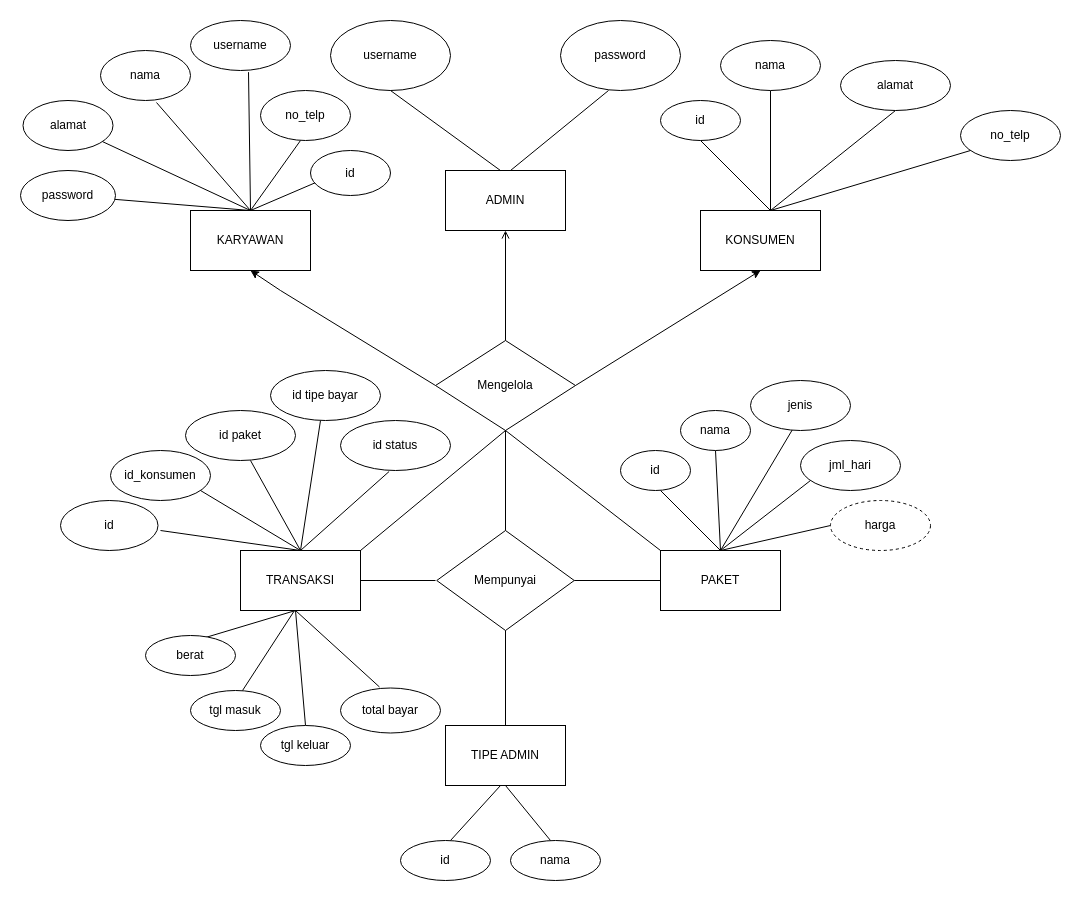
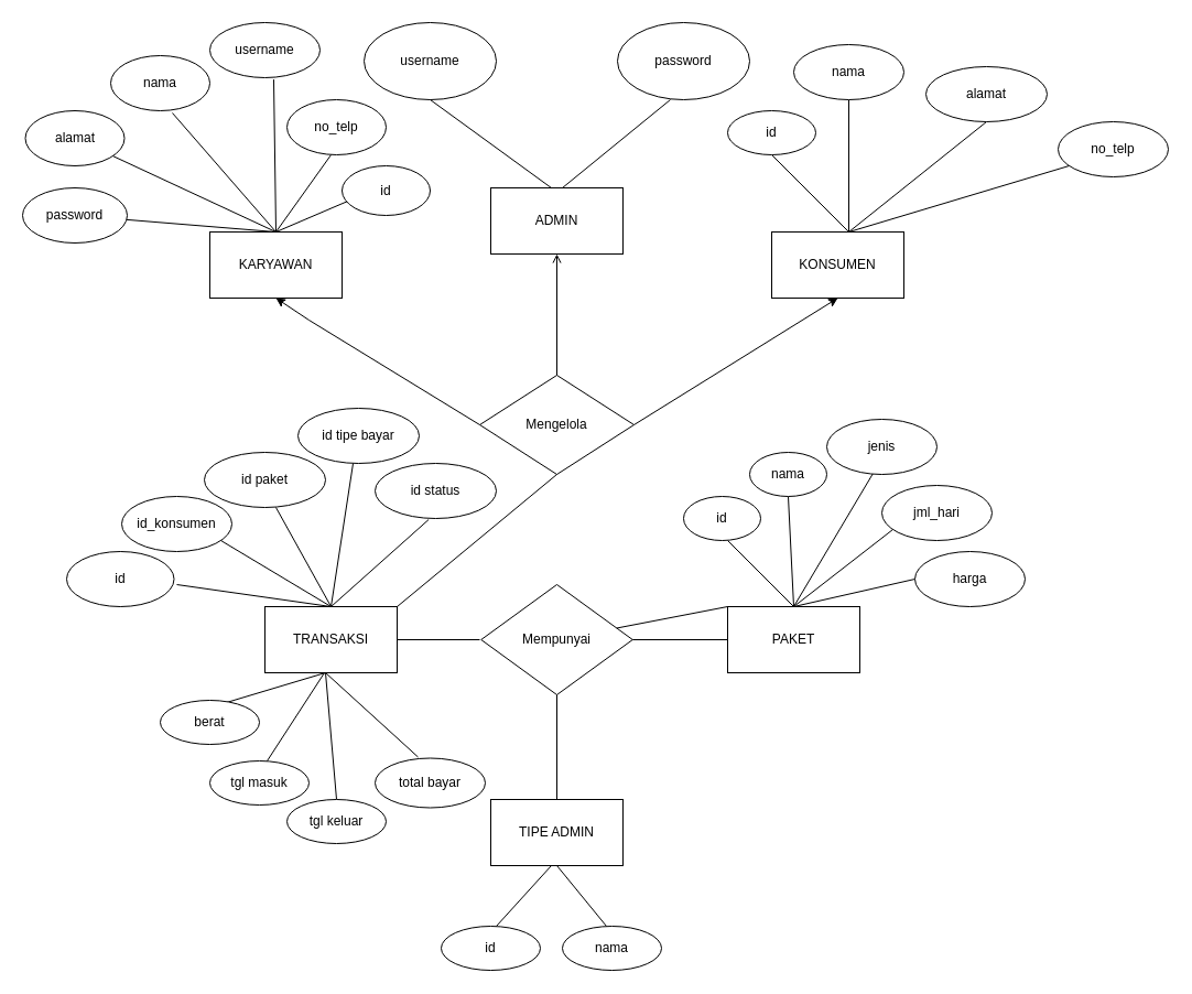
  <mxCell id="0" />
  <mxCell id="1" parent="0" />
  <mxCell id="2" value="Mengelola" style="rhombus;whiteSpace=wrap;html=1;" vertex="1" parent="1"><mxGeometry x="435" y="340" width="140" height="90" as="geometry" /></mxCell>
  <mxCell id="3" value="ADMIN" style="rounded=0;whiteSpace=wrap;html=1;" vertex="1" parent="1"><mxGeometry x="445" y="170" width="120" height="60" as="geometry" /></mxCell>
  <mxCell id="4" value="KONSUMEN" style="rounded=0;whiteSpace=wrap;html=1;" vertex="1" parent="1"><mxGeometry x="700" y="210" width="120" height="60" as="geometry" /></mxCell>
  <mxCell id="5" value="KARYAWAN" style="rounded=0;whiteSpace=wrap;html=1;" vertex="1" parent="1"><mxGeometry x="190" y="210" width="120" height="60" as="geometry" /></mxCell>
  <mxCell id="6" value="" style="endArrow=open;html=1;rounded=0;entryX=0.5;entryY=1;entryDx=0;entryDy=0;exitX=0.5;exitY=0;exitDx=0;exitDy=0;" edge="1" parent="1" source="2" target="3"><mxGeometry width="50" height="50" relative="1" as="geometry"><mxPoint x="500" y="340" as="sourcePoint" /><mxPoint x="550" y="290" as="targetPoint" /><Array as="points" /></mxGeometry></mxCell>
  <mxCell id="7" value="" style="endArrow=classic;html=1;rounded=0;entryX=0.5;entryY=1;entryDx=0;entryDy=0;exitX=1;exitY=0.5;exitDx=0;exitDy=0;" edge="1" parent="1" source="2" target="4"><mxGeometry width="50" height="50" relative="1" as="geometry"><mxPoint x="570" y="390" as="sourcePoint" /><mxPoint x="620" y="340" as="targetPoint" /><Array as="points" /></mxGeometry></mxCell>
  <mxCell id="8" value="" style="endArrow=classic;html=1;rounded=0;entryX=0.5;entryY=1;entryDx=0;entryDy=0;exitX=0;exitY=0.5;exitDx=0;exitDy=0;" edge="1" parent="1" source="2" target="5"><mxGeometry width="50" height="50" relative="1" as="geometry"><mxPoint x="430" y="390" as="sourcePoint" /><mxPoint x="480" y="340" as="targetPoint" /><Array as="points"><mxPoint x="280" y="290" /></Array></mxGeometry></mxCell>
  <mxCell id="9" value="password" style="ellipse;whiteSpace=wrap;html=1;" vertex="1" parent="1"><mxGeometry x="560" y="20" width="120" height="70" as="geometry" /></mxCell>
  <mxCell id="10" value="username" style="ellipse;whiteSpace=wrap;html=1;" vertex="1" parent="1"><mxGeometry x="330" y="20" width="120" height="70" as="geometry" /></mxCell>
  <mxCell id="11" value="" style="endArrow=none;html=1;rounded=0;entryX=0.4;entryY=1;entryDx=0;entryDy=0;entryPerimeter=0;" edge="1" parent="1" target="9"><mxGeometry width="50" height="50" relative="1" as="geometry"><mxPoint x="510" y="170" as="sourcePoint" /><mxPoint x="560" y="120" as="targetPoint" /></mxGeometry></mxCell>
  <mxCell id="12" value="" style="endArrow=none;html=1;rounded=0;entryX=0.5;entryY=1;entryDx=0;entryDy=0;exitX=0.458;exitY=0;exitDx=0;exitDy=0;exitPerimeter=0;" edge="1" parent="1" source="3" target="10"><mxGeometry width="50" height="50" relative="1" as="geometry"><mxPoint x="510" y="170" as="sourcePoint" /><mxPoint x="560" y="120" as="targetPoint" /></mxGeometry></mxCell>
  <mxCell id="13" value="" style="endArrow=none;html=1;rounded=0;" edge="1" parent="1"><mxGeometry width="50" height="50" relative="1" as="geometry"><mxPoint x="770" y="210" as="sourcePoint" /><mxPoint x="970" y="150" as="targetPoint" /></mxGeometry></mxCell>
  <mxCell id="14" value="" style="endArrow=none;html=1;rounded=0;entryX=0.5;entryY=1;entryDx=0;entryDy=0;" edge="1" parent="1" target="19"><mxGeometry width="50" height="50" relative="1" as="geometry"><mxPoint x="770" y="210" as="sourcePoint" /><mxPoint x="880" y="110" as="targetPoint" /></mxGeometry></mxCell>
  <mxCell id="15" value="" style="endArrow=none;html=1;rounded=0;" edge="1" parent="1"><mxGeometry width="50" height="50" relative="1" as="geometry"><mxPoint x="770" y="210" as="sourcePoint" /><mxPoint x="770" y="90" as="targetPoint" /></mxGeometry></mxCell>
  <mxCell id="16" value="" style="endArrow=none;html=1;rounded=0;" edge="1" parent="1"><mxGeometry width="50" height="50" relative="1" as="geometry"><mxPoint x="770" y="210" as="sourcePoint" /><mxPoint x="700" y="140" as="targetPoint" /></mxGeometry></mxCell>
  <mxCell id="17" value="id" style="ellipse;whiteSpace=wrap;html=1;" vertex="1" parent="1"><mxGeometry x="660" y="100" width="80" height="40" as="geometry" /></mxCell>
  <mxCell id="18" value="nama" style="ellipse;whiteSpace=wrap;html=1;" vertex="1" parent="1"><mxGeometry x="720" y="40" width="100" height="50" as="geometry" /></mxCell>
  <mxCell id="19" value="alamat" style="ellipse;whiteSpace=wrap;html=1;" vertex="1" parent="1"><mxGeometry x="840" y="60" width="110" height="50" as="geometry" /></mxCell>
  <mxCell id="20" value="no_telp" style="ellipse;whiteSpace=wrap;html=1;" vertex="1" parent="1"><mxGeometry x="960" y="110" width="100" height="50" as="geometry" /></mxCell>
  <mxCell id="21" value="" style="endArrow=none;html=1;rounded=0;" edge="1" parent="1"><mxGeometry width="50" height="50" relative="1" as="geometry"><mxPoint x="250" y="210" as="sourcePoint" /><mxPoint x="320" y="180" as="targetPoint" /></mxGeometry></mxCell>
  <mxCell id="22" value="" style="endArrow=none;html=1;rounded=0;" edge="1" parent="1"><mxGeometry width="50" height="50" relative="1" as="geometry"><mxPoint x="250" y="210" as="sourcePoint" /><mxPoint x="300" y="140" as="targetPoint" /></mxGeometry></mxCell>
  <mxCell id="23" value="" style="endArrow=none;html=1;rounded=0;entryX=0.622;entryY=1.04;entryDx=0;entryDy=0;entryPerimeter=0;" edge="1" parent="1" target="30"><mxGeometry width="50" height="50" relative="1" as="geometry"><mxPoint x="250" y="210" as="sourcePoint" /><mxPoint x="160" y="100" as="targetPoint" /></mxGeometry></mxCell>
  <mxCell id="24" value="" style="endArrow=none;html=1;rounded=0;" edge="1" parent="1" target="31"><mxGeometry width="50" height="50" relative="1" as="geometry"><mxPoint x="250" y="210" as="sourcePoint" /><mxPoint x="100" y="120" as="targetPoint" /></mxGeometry></mxCell>
  <mxCell id="25" value="" style="endArrow=none;html=1;rounded=0;" edge="1" parent="1" target="32"><mxGeometry width="50" height="50" relative="1" as="geometry"><mxPoint x="250" y="210" as="sourcePoint" /><mxPoint x="90" y="190" as="targetPoint" /></mxGeometry></mxCell>
  <mxCell id="26" value="id" style="ellipse;whiteSpace=wrap;html=1;" vertex="1" parent="1"><mxGeometry x="310" y="150" width="80" height="45" as="geometry" /></mxCell>
  <mxCell id="27" value="no_telp" style="ellipse;whiteSpace=wrap;html=1;" vertex="1" parent="1"><mxGeometry x="260" y="90" width="90" height="50" as="geometry" /></mxCell>
  <mxCell id="28" value="username" style="ellipse;whiteSpace=wrap;html=1;" vertex="1" parent="1"><mxGeometry x="190" y="20" width="100" height="50" as="geometry" /></mxCell>
  <mxCell id="29" value="" style="endArrow=none;html=1;rounded=0;entryX=0.58;entryY=1.033;entryDx=0;entryDy=0;entryPerimeter=0;" edge="1" parent="1" target="28"><mxGeometry width="50" height="50" relative="1" as="geometry"><mxPoint x="250" y="210" as="sourcePoint" /><mxPoint x="300" y="160" as="targetPoint" /></mxGeometry></mxCell>
  <mxCell id="30" value="nama" style="ellipse;whiteSpace=wrap;html=1;" vertex="1" parent="1"><mxGeometry x="100" y="50" width="90" height="50" as="geometry" /></mxCell>
  <mxCell id="31" value="alamat" style="ellipse;whiteSpace=wrap;html=1;" vertex="1" parent="1"><mxGeometry x="22.5" y="100" width="90" height="50" as="geometry" /></mxCell>
  <mxCell id="32" value="password" style="ellipse;whiteSpace=wrap;html=1;" vertex="1" parent="1"><mxGeometry x="20" y="170" width="95" height="50" as="geometry" /></mxCell>
  <mxCell id="33" value="Mempunyai" style="rhombus;whiteSpace=wrap;html=1;" vertex="1" parent="1"><mxGeometry x="436.25" y="530" width="137.5" height="100" as="geometry" /></mxCell>
  <mxCell id="34" value="PAKET" style="rounded=0;whiteSpace=wrap;html=1;" vertex="1" parent="1"><mxGeometry x="660" y="550" width="120" height="60" as="geometry" /></mxCell>
  <mxCell id="35" value="TRANSAKSI" style="rounded=0;whiteSpace=wrap;html=1;" vertex="1" parent="1"><mxGeometry x="240" y="550" width="120" height="60" as="geometry" /></mxCell>
- <mxCell id="36" value="" style="endArrow=none;html=1;rounded=0;entryX=0.5;entryY=1;entryDx=0;entryDy=0;exitX=0.5;exitY=0;exitDx=0;exitDy=0;" edge="1" parent="1" source="33" target="2"><mxGeometry width="50" height="50" relative="1" as="geometry"><mxPoint x="500" y="530" as="sourcePoint" /><mxPoint x="550" y="480" as="targetPoint" /></mxGeometry></mxCell>
  <mxCell id="37" value="" style="endArrow=none;html=1;rounded=0;entryX=0;entryY=0.5;entryDx=0;entryDy=0;" edge="1" parent="1" target="34"><mxGeometry width="50" height="50" relative="1" as="geometry"><mxPoint x="573.75" y="580" as="sourcePoint" /><mxPoint x="623.75" y="530" as="targetPoint" /></mxGeometry></mxCell>
  <mxCell id="38" value="" style="endArrow=none;html=1;rounded=0;entryX=1;entryY=0.5;entryDx=0;entryDy=0;" edge="1" parent="1" target="35"><mxGeometry width="50" height="50" relative="1" as="geometry"><mxPoint x="435" y="580" as="sourcePoint" /><mxPoint x="485" y="530" as="targetPoint" /></mxGeometry></mxCell>
  <mxCell id="39" value="" style="endArrow=none;html=1;rounded=0;exitX=1;exitY=0;exitDx=0;exitDy=0;entryX=0.5;entryY=1;entryDx=0;entryDy=0;" edge="1" parent="1" source="35" target="2"><mxGeometry width="50" height="50" relative="1" as="geometry"><mxPoint x="450" y="480" as="sourcePoint" /><mxPoint x="500" y="430" as="targetPoint" /></mxGeometry></mxCell>
- <mxCell id="40" value="" style="endArrow=none;html=1;rounded=0;exitX=0;exitY=0;exitDx=0;exitDy=0;entryX=0.5;entryY=1;entryDx=0;entryDy=0;" edge="1" parent="1" source="34" target="2"><mxGeometry width="50" height="50" relative="1" as="geometry"><mxPoint x="460" y="480" as="sourcePoint" /><mxPoint x="510" y="440" as="targetPoint" /></mxGeometry></mxCell>
+ <mxCell id="40" value="" style="endArrow=none;html=1;rounded=0;exitX=0;exitY=0;exitDx=0;exitDy=0;" edge="1" parent="1" source="34" target="33"><mxGeometry width="50" height="50" relative="1" as="geometry"><mxPoint x="460" y="480" as="sourcePoint" /><mxPoint x="510" y="440" as="targetPoint" /></mxGeometry></mxCell>
  <mxCell id="41" value="" style="endArrow=none;html=1;rounded=0;" edge="1" parent="1"><mxGeometry width="50" height="50" relative="1" as="geometry"><mxPoint x="720" y="550" as="sourcePoint" /><mxPoint x="660" y="490" as="targetPoint" /></mxGeometry></mxCell>
  <mxCell id="42" value="" style="endArrow=none;html=1;rounded=0;entryX=0.5;entryY=1;entryDx=0;entryDy=0;" edge="1" parent="1" target="51"><mxGeometry width="50" height="50" relative="1" as="geometry"><mxPoint x="720" y="550" as="sourcePoint" /><mxPoint x="720" y="450" as="targetPoint" /></mxGeometry></mxCell>
  <mxCell id="43" value="" style="endArrow=none;html=1;rounded=0;" edge="1" parent="1"><mxGeometry width="50" height="50" relative="1" as="geometry"><mxPoint x="300" y="550" as="sourcePoint" /><mxPoint x="320" y="420" as="targetPoint" /></mxGeometry></mxCell>
  <mxCell id="44" value="" style="endArrow=none;html=1;rounded=0;entryX=0.42;entryY=0.98;entryDx=0;entryDy=0;entryPerimeter=0;" edge="1" parent="1" target="50"><mxGeometry width="50" height="50" relative="1" as="geometry"><mxPoint x="720" y="550" as="sourcePoint" /><mxPoint x="780" y="430" as="targetPoint" /></mxGeometry></mxCell>
  <mxCell id="45" value="" style="endArrow=none;html=1;rounded=0;entryX=0.442;entryY=1.02;entryDx=0;entryDy=0;entryPerimeter=0;" edge="1" parent="1" target="60"><mxGeometry width="50" height="50" relative="1" as="geometry"><mxPoint x="300" y="550" as="sourcePoint" /><mxPoint x="370" y="470" as="targetPoint" /></mxGeometry></mxCell>
  <mxCell id="46" value="" style="endArrow=none;html=1;rounded=0;" edge="1" parent="1"><mxGeometry width="50" height="50" relative="1" as="geometry"><mxPoint x="720" y="550" as="sourcePoint" /><mxPoint x="810" y="480" as="targetPoint" /></mxGeometry></mxCell>
  <mxCell id="47" value="" style="endArrow=none;html=1;rounded=0;entryX=0;entryY=0.5;entryDx=0;entryDy=0;" edge="1" parent="1" target="48"><mxGeometry width="50" height="50" relative="1" as="geometry"><mxPoint x="720" y="550" as="sourcePoint" /><mxPoint x="830" y="520" as="targetPoint" /></mxGeometry></mxCell>
- <mxCell id="48" value="harga" style="ellipse;whiteSpace=wrap;html=1;dashed=1;" vertex="1" parent="1"><mxGeometry x="830" y="500" width="100" height="50" as="geometry" /></mxCell>
+ <mxCell id="48" value="harga" style="ellipse;whiteSpace=wrap;html=1;" vertex="1" parent="1"><mxGeometry x="830" y="500" width="100" height="50" as="geometry" /></mxCell>
  <mxCell id="49" value="jml_hari" style="ellipse;whiteSpace=wrap;html=1;" vertex="1" parent="1"><mxGeometry x="800" y="440" width="100" height="50" as="geometry" /></mxCell>
  <mxCell id="50" value="jenis" style="ellipse;whiteSpace=wrap;html=1;" vertex="1" parent="1"><mxGeometry x="750" y="380" width="100" height="50" as="geometry" /></mxCell>
  <mxCell id="51" value="nama" style="ellipse;whiteSpace=wrap;html=1;" vertex="1" parent="1"><mxGeometry x="680" y="410" width="70" height="40" as="geometry" /></mxCell>
  <mxCell id="52" value="id" style="ellipse;whiteSpace=wrap;html=1;" vertex="1" parent="1"><mxGeometry x="620" y="450" width="70" height="40" as="geometry" /></mxCell>
  <mxCell id="53" value="" style="endArrow=none;html=1;rounded=0;" edge="1" parent="1"><mxGeometry width="50" height="50" relative="1" as="geometry"><mxPoint x="300" y="550" as="sourcePoint" /><mxPoint x="160" y="530" as="targetPoint" /></mxGeometry></mxCell>
  <mxCell id="54" value="" style="endArrow=none;html=1;rounded=0;" edge="1" parent="1"><mxGeometry width="50" height="50" relative="1" as="geometry"><mxPoint x="300" y="550" as="sourcePoint" /><mxPoint x="200" y="490" as="targetPoint" /></mxGeometry></mxCell>
  <mxCell id="55" value="" style="endArrow=none;html=1;rounded=0;" edge="1" parent="1"><mxGeometry width="50" height="50" relative="1" as="geometry"><mxPoint x="300" y="550" as="sourcePoint" /><mxPoint x="250" y="460" as="targetPoint" /></mxGeometry></mxCell>
  <mxCell id="56" value="id" style="ellipse;whiteSpace=wrap;html=1;" vertex="1" parent="1"><mxGeometry x="60" y="500" width="97.5" height="50" as="geometry" /></mxCell>
  <mxCell id="57" value="id_konsumen" style="ellipse;whiteSpace=wrap;html=1;" vertex="1" parent="1"><mxGeometry x="110" y="450" width="100" height="50" as="geometry" /></mxCell>
  <mxCell id="58" value="id paket" style="ellipse;whiteSpace=wrap;html=1;" vertex="1" parent="1"><mxGeometry x="185" y="410" width="110" height="50" as="geometry" /></mxCell>
  <mxCell id="59" value="id tipe bayar" style="ellipse;whiteSpace=wrap;html=1;" vertex="1" parent="1"><mxGeometry x="270" y="370" width="110" height="50" as="geometry" /></mxCell>
  <mxCell id="60" value="id status" style="ellipse;whiteSpace=wrap;html=1;" vertex="1" parent="1"><mxGeometry x="340" y="420" width="110" height="50" as="geometry" /></mxCell>
  <mxCell id="61" value="" style="endArrow=none;html=1;rounded=0;exitX=0.39;exitY=-0.022;exitDx=0;exitDy=0;exitPerimeter=0;" edge="1" parent="1" source="65"><mxGeometry width="50" height="50" relative="1" as="geometry"><mxPoint x="390" y="670" as="sourcePoint" /><mxPoint x="295" y="610" as="targetPoint" /></mxGeometry></mxCell>
  <mxCell id="62" value="" style="endArrow=none;html=1;rounded=0;exitX=0.5;exitY=0;exitDx=0;exitDy=0;" edge="1" parent="1" source="66"><mxGeometry width="50" height="50" relative="1" as="geometry"><mxPoint x="370" y="730" as="sourcePoint" /><mxPoint x="295" y="610" as="targetPoint" /></mxGeometry></mxCell>
  <mxCell id="63" value="" style="endArrow=none;html=1;rounded=0;entryX=0.45;entryY=1;entryDx=0;entryDy=0;entryPerimeter=0;exitX=0.578;exitY=0;exitDx=0;exitDy=0;exitPerimeter=0;" edge="1" parent="1" source="67" target="35"><mxGeometry width="50" height="50" relative="1" as="geometry"><mxPoint x="280" y="700" as="sourcePoint" /><mxPoint x="290" y="610" as="targetPoint" /><Array as="points" /></mxGeometry></mxCell>
  <mxCell id="64" value="" style="endArrow=none;html=1;rounded=0;exitX=0.667;exitY=0.05;exitDx=0;exitDy=0;exitPerimeter=0;" edge="1" parent="1" source="68"><mxGeometry width="50" height="50" relative="1" as="geometry"><mxPoint x="210" y="670" as="sourcePoint" /><mxPoint x="295" y="610" as="targetPoint" /></mxGeometry></mxCell>
  <mxCell id="65" value="total bayar" style="ellipse;whiteSpace=wrap;html=1;" vertex="1" parent="1"><mxGeometry x="340" y="687.5" width="100" height="45" as="geometry" /></mxCell>
  <mxCell id="66" value="tgl keluar" style="ellipse;whiteSpace=wrap;html=1;" vertex="1" parent="1"><mxGeometry x="260" y="725" width="90" height="40" as="geometry" /></mxCell>
  <mxCell id="67" value="tgl masuk" style="ellipse;whiteSpace=wrap;html=1;" vertex="1" parent="1"><mxGeometry x="190" y="690" width="90" height="40" as="geometry" /></mxCell>
  <mxCell id="68" value="berat" style="ellipse;whiteSpace=wrap;html=1;" vertex="1" parent="1"><mxGeometry x="145" y="635" width="90" height="40" as="geometry" /></mxCell>
  <mxCell id="69" value="TIPE ADMIN" style="rounded=0;whiteSpace=wrap;html=1;" vertex="1" parent="1"><mxGeometry x="445" y="725" width="120" height="60" as="geometry" /></mxCell>
  <mxCell id="70" value="" style="endArrow=none;html=1;rounded=0;exitX=0.5;exitY=0;exitDx=0;exitDy=0;entryX=0.5;entryY=1;entryDx=0;entryDy=0;" edge="1" parent="1" source="69" target="33"><mxGeometry width="50" height="50" relative="1" as="geometry"><mxPoint x="460" y="680" as="sourcePoint" /><mxPoint x="510" y="630" as="targetPoint" /></mxGeometry></mxCell>
  <mxCell id="71" value="" style="endArrow=none;html=1;rounded=0;" edge="1" parent="1"><mxGeometry width="50" height="50" relative="1" as="geometry"><mxPoint x="450" y="840" as="sourcePoint" /><mxPoint x="500" y="785" as="targetPoint" /></mxGeometry></mxCell>
  <mxCell id="72" value="" style="endArrow=none;html=1;rounded=0;entryX=0.5;entryY=1;entryDx=0;entryDy=0;" edge="1" parent="1" target="69"><mxGeometry width="50" height="50" relative="1" as="geometry"><mxPoint x="550" y="840" as="sourcePoint" /><mxPoint x="530" y="800" as="targetPoint" /></mxGeometry></mxCell>
  <mxCell id="73" value="nama" style="ellipse;whiteSpace=wrap;html=1;" vertex="1" parent="1"><mxGeometry x="510" y="840" width="90" height="40" as="geometry" /></mxCell>
  <mxCell id="74" value="id" style="ellipse;whiteSpace=wrap;html=1;" vertex="1" parent="1"><mxGeometry x="400" y="840" width="90" height="40" as="geometry" /></mxCell>
